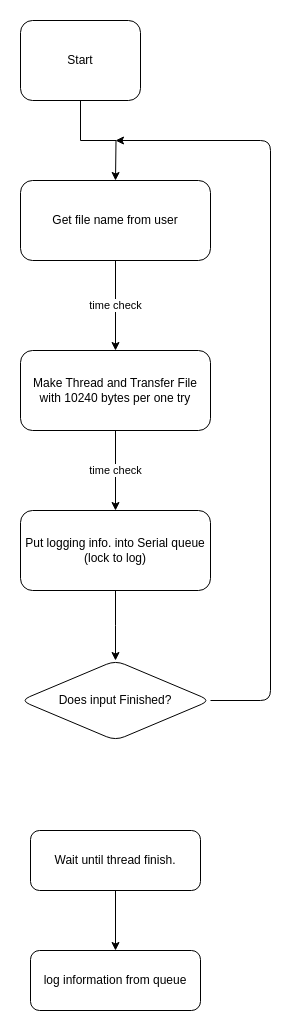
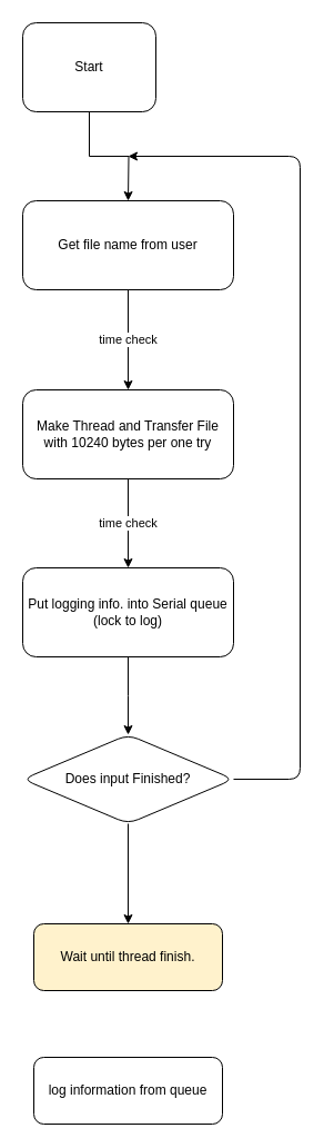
  <mxCell id="0" />
  <mxCell id="1" parent="0" />
  <mxCell id="2" value="time check" style="edgeStyle=orthogonalEdgeStyle;rounded=0;orthogonalLoop=1;jettySize=auto;html=1;" edge="1" parent="1" source="3"><mxGeometry relative="1" as="geometry"><mxPoint x="115" y="350" as="targetPoint" /></mxGeometry></mxCell>
  <mxCell id="3" value="Get file name from user" style="rounded=1;whiteSpace=wrap;html=1;" vertex="1" parent="1"><mxGeometry x="20" y="180" width="190" height="80" as="geometry" /></mxCell>
+ <mxCell id="4" value="" style="edgeStyle=orthogonalEdgeStyle;rounded=0;orthogonalLoop=1;jettySize=auto;html=1;" edge="1" parent="1" source="5" target="14"><mxGeometry relative="1" as="geometry" /></mxCell>
  <mxCell id="5" value="&lt;span&gt;Does input Finished?&lt;/span&gt;" style="rhombus;whiteSpace=wrap;html=1;rounded=1;" vertex="1" parent="1"><mxGeometry x="20" y="660" width="190" height="80" as="geometry" /></mxCell>
  <mxCell id="6" value="Start" style="rounded=1;whiteSpace=wrap;html=1;" vertex="1" parent="1"><mxGeometry x="20" y="20" width="120" height="80" as="geometry" /></mxCell>
  <mxCell id="7" value="" style="edgeStyle=orthogonalEdgeStyle;rounded=0;orthogonalLoop=1;jettySize=auto;html=1;exitX=0.5;exitY=1;exitDx=0;exitDy=0;" edge="1" parent="1" source="6"><mxGeometry relative="1" as="geometry"><mxPoint x="120" y="263" as="sourcePoint" /><mxPoint x="115" y="180" as="targetPoint" /></mxGeometry></mxCell>
  <mxCell id="8" value="" style="endArrow=classic;html=1;exitX=1;exitY=0.5;exitDx=0;exitDy=0;" edge="1" parent="1" source="5"><mxGeometry width="50" height="50" relative="1" as="geometry"><mxPoint x="220" y="340" as="sourcePoint" /><mxPoint x="115" y="140" as="targetPoint" /><Array as="points"><mxPoint x="270" y="700" /><mxPoint x="270" y="140" /></Array></mxGeometry></mxCell>
  <mxCell id="9" value="Make Thread and Transfer File&lt;br&gt;with 10240 bytes per one try" style="rounded=1;whiteSpace=wrap;html=1;" vertex="1" parent="1"><mxGeometry x="20" y="350" width="190" height="80" as="geometry" /></mxCell>
  <mxCell id="10" value="time check" style="edgeStyle=orthogonalEdgeStyle;rounded=0;orthogonalLoop=1;jettySize=auto;html=1;exitX=0.5;exitY=1;exitDx=0;exitDy=0;" edge="1" parent="1" source="9"><mxGeometry relative="1" as="geometry"><mxPoint x="125" y="270" as="sourcePoint" /><mxPoint x="115" y="510" as="targetPoint" /></mxGeometry></mxCell>
  <mxCell id="11" value="&lt;span&gt;Put logging info. into Serial queue&lt;/span&gt;&lt;br&gt;&lt;span&gt;(lock to log)&lt;/span&gt;" style="rounded=1;whiteSpace=wrap;html=1;" vertex="1" parent="1"><mxGeometry x="20" y="510" width="190" height="80" as="geometry" /></mxCell>
  <mxCell id="12" value="" style="edgeStyle=orthogonalEdgeStyle;rounded=0;orthogonalLoop=1;jettySize=auto;html=1;exitX=0.5;exitY=1;exitDx=0;exitDy=0;" edge="1" parent="1" source="11"><mxGeometry relative="1" as="geometry"><mxPoint x="125" y="440" as="sourcePoint" /><mxPoint x="115" y="660" as="targetPoint" /></mxGeometry></mxCell>
- <mxCell id="13" value="" style="edgeStyle=orthogonalEdgeStyle;rounded=0;orthogonalLoop=1;jettySize=auto;html=1;" edge="1" parent="1" source="14" target="15"><mxGeometry relative="1" as="geometry" /></mxCell>
- <mxCell id="14" value="Wait until thread finish." style="whiteSpace=wrap;html=1;rounded=1;" vertex="1" parent="1"><mxGeometry x="30" y="830" width="170" height="60" as="geometry" /></mxCell>
+ <mxCell id="14" value="Wait until thread finish." style="whiteSpace=wrap;html=1;rounded=1;fillColor=#fff2cc;" vertex="1" parent="1"><mxGeometry x="30" y="830" width="170" height="60" as="geometry" /></mxCell>
  <mxCell id="15" value="log information from queue" style="whiteSpace=wrap;html=1;rounded=1;" vertex="1" parent="1"><mxGeometry x="30" y="950" width="170" height="60" as="geometry" /></mxCell>
